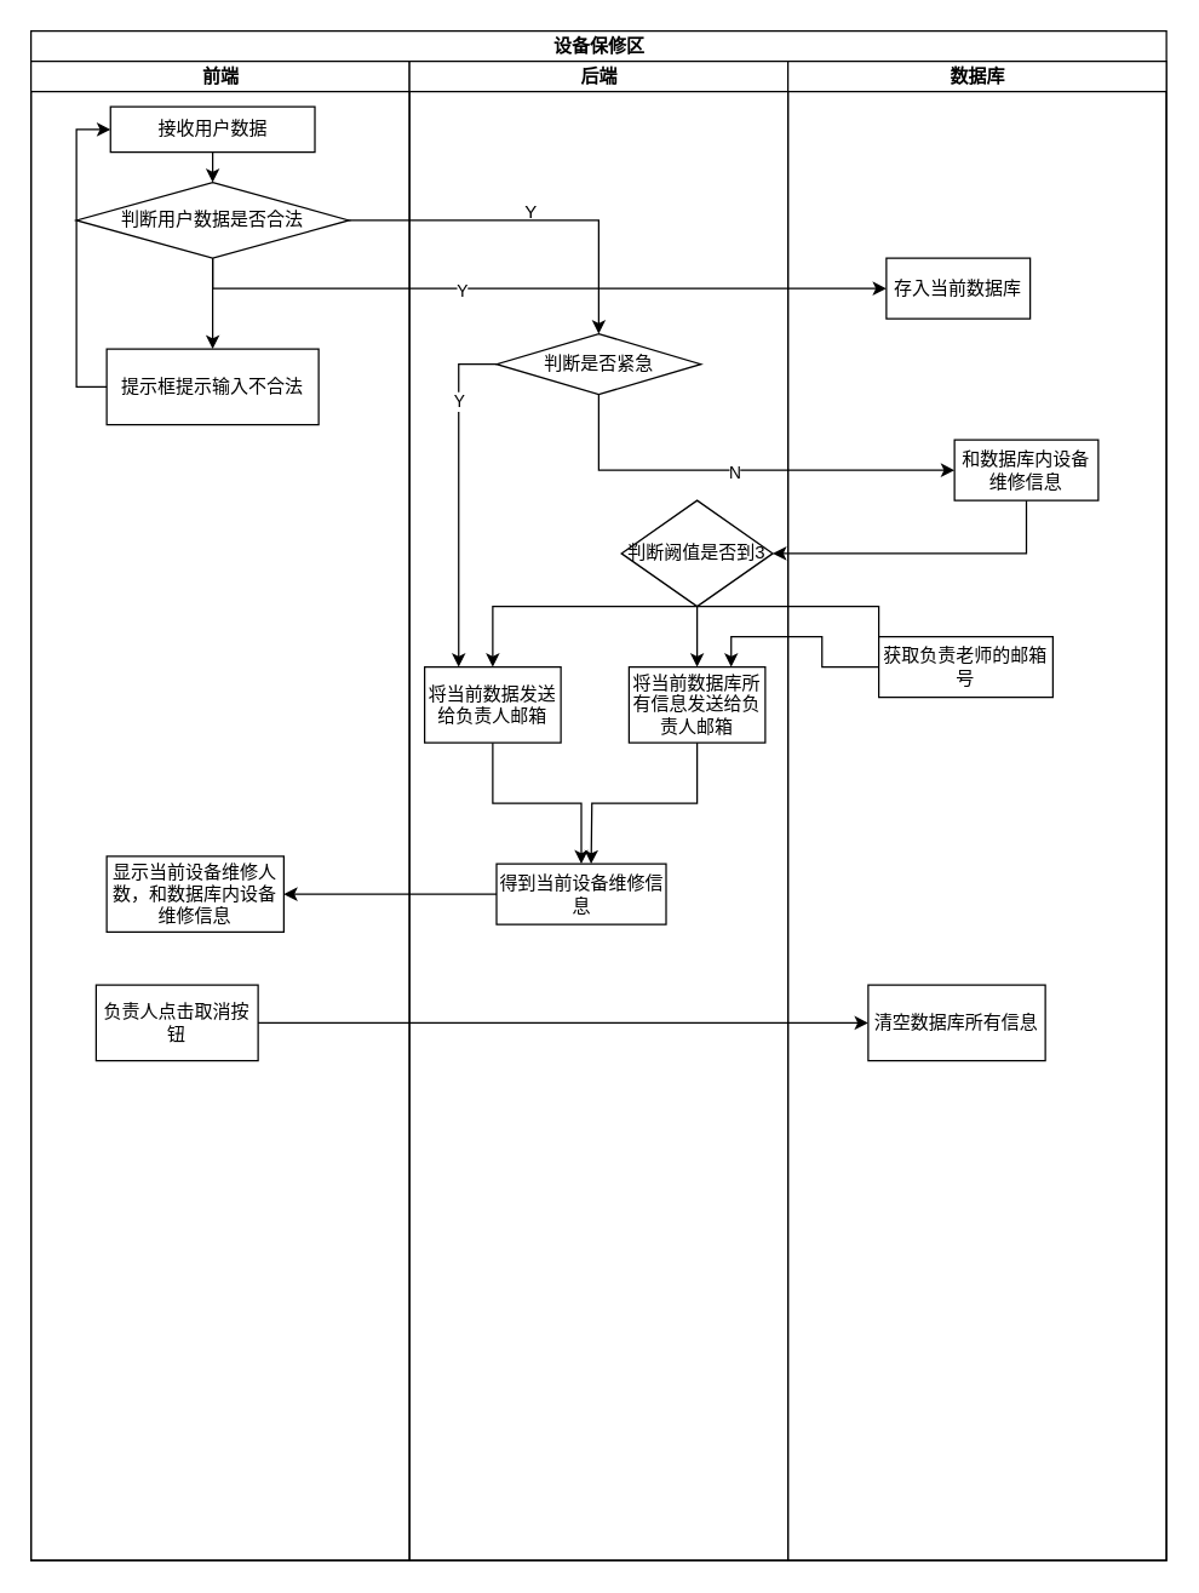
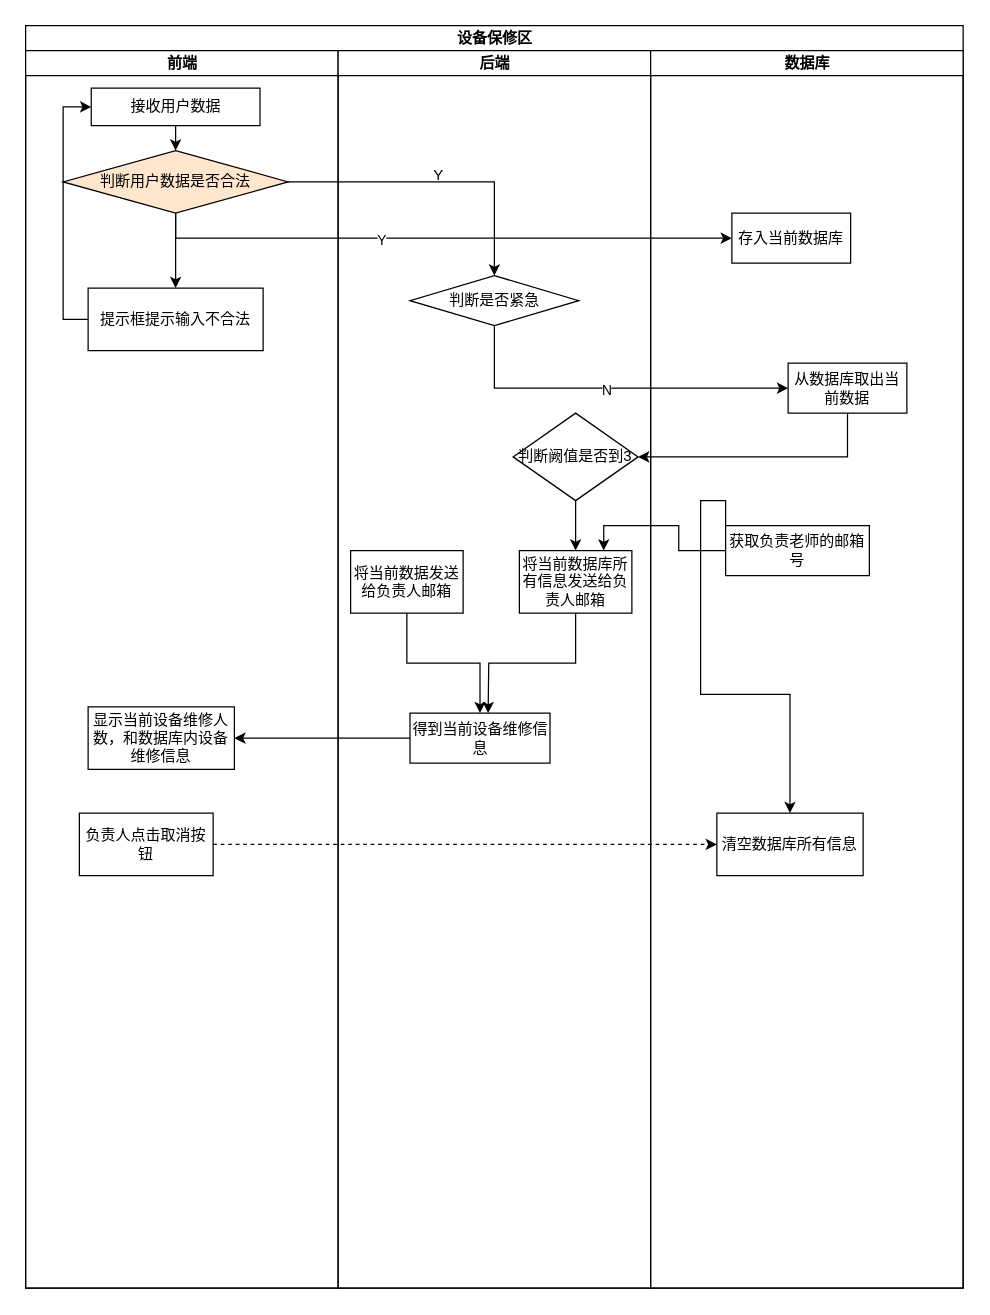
  <mxCell id="0" />
  <mxCell id="1" parent="0" />
  <mxCell id="2" value="设备保修区" style="swimlane;html=1;childLayout=stackLayout;startSize=20;rounded=0;shadow=0;comic=0;labelBackgroundColor=none;strokeWidth=1;fontFamily=Verdana;fontSize=12;align=center;" parent="1" vertex="1"><mxGeometry x="20" y="20" width="750" height="1010" as="geometry" /></mxCell>
  <mxCell id="3" value="前端" style="swimlane;html=1;startSize=20;" parent="2" vertex="1"><mxGeometry y="20" width="250" height="990" as="geometry" /></mxCell>
  <mxCell id="4" style="edgeStyle=orthogonalEdgeStyle;rounded=0;orthogonalLoop=1;jettySize=auto;html=1;exitX=0.5;exitY=1;exitDx=0;exitDy=0;entryX=0.5;entryY=0;entryDx=0;entryDy=0;" parent="3" source="5" target="7" edge="1"><mxGeometry relative="1" as="geometry" /></mxCell>
  <mxCell id="5" value="接收用户数据" style="rounded=0;whiteSpace=wrap;html=1;" parent="3" vertex="1"><mxGeometry x="52.5" y="30" width="135" height="30" as="geometry" /></mxCell>
  <mxCell id="6" style="edgeStyle=orthogonalEdgeStyle;rounded=0;orthogonalLoop=1;jettySize=auto;html=1;entryX=0.5;entryY=0;entryDx=0;entryDy=0;" parent="3" source="7" target="9" edge="1"><mxGeometry relative="1" as="geometry" /></mxCell>
- <mxCell id="7" value="判断用户数据是否合法" style="rhombus;whiteSpace=wrap;html=1;" parent="3" vertex="1"><mxGeometry x="30" y="80" width="180" height="50" as="geometry" /></mxCell>
+ <mxCell id="7" value="判断用户数据是否合法" style="rhombus;whiteSpace=wrap;html=1;fillColor=#ffe6cc;" parent="3" vertex="1"><mxGeometry x="30" y="80" width="180" height="50" as="geometry" /></mxCell>
  <mxCell id="8" style="edgeStyle=orthogonalEdgeStyle;rounded=0;orthogonalLoop=1;jettySize=auto;html=1;exitX=0;exitY=0.5;exitDx=0;exitDy=0;entryX=0;entryY=0.5;entryDx=0;entryDy=0;" parent="3" source="9" target="5" edge="1"><mxGeometry relative="1" as="geometry" /></mxCell>
  <mxCell id="9" value="提示框提示输入不合法" style="rounded=0;whiteSpace=wrap;html=1;" parent="3" vertex="1"><mxGeometry x="50" y="190" width="140" height="50" as="geometry" /></mxCell>
  <mxCell id="10" value="显示当前设备维修人数，和数据库内设备维修信息" style="rounded=0;whiteSpace=wrap;html=1;" parent="3" vertex="1"><mxGeometry x="50" y="525" width="117" height="50" as="geometry" /></mxCell>
  <mxCell id="11" value="负责人点击取消按钮" style="rounded=0;whiteSpace=wrap;html=1;" parent="3" vertex="1"><mxGeometry x="43" y="610" width="107" height="50" as="geometry" /></mxCell>
  <mxCell id="12" value="后端" style="swimlane;html=1;startSize=20;" parent="2" vertex="1"><mxGeometry x="250" y="20" width="250" height="990" as="geometry" /></mxCell>
- <mxCell id="13" style="edgeStyle=orthogonalEdgeStyle;rounded=0;orthogonalLoop=1;jettySize=auto;html=1;exitX=0;exitY=0.5;exitDx=0;exitDy=0;entryX=0.25;entryY=0;entryDx=0;entryDy=0;" parent="12" source="15" target="18" edge="1"><mxGeometry relative="1" as="geometry" /></mxCell>
- <mxCell id="14" value="Y" style="edgeLabel;html=1;align=center;verticalAlign=middle;resizable=0;points=[];" parent="13" vertex="1" connectable="0"><mxGeometry x="-0.568" relative="1" as="geometry"><mxPoint as="offset" /></mxGeometry></mxCell>
  <mxCell id="15" value="判断是否紧急" style="rhombus;whiteSpace=wrap;html=1;" parent="12" vertex="1"><mxGeometry x="57.5" y="180" width="135" height="40" as="geometry" /></mxCell>
  <mxCell id="16" value="将当前数据库所有信息发送给负责人邮箱" style="rounded=0;whiteSpace=wrap;html=1;" parent="12" vertex="1"><mxGeometry x="145" y="400" width="90" height="50" as="geometry" /></mxCell>
  <mxCell id="17" style="edgeStyle=orthogonalEdgeStyle;rounded=0;orthogonalLoop=1;jettySize=auto;html=1;entryX=0.5;entryY=0;entryDx=0;entryDy=0;" parent="12" source="18" target="19" edge="1"><mxGeometry relative="1" as="geometry" /></mxCell>
  <mxCell id="18" value="将当前数据发送给负责人邮箱" style="rounded=0;whiteSpace=wrap;html=1;" parent="12" vertex="1"><mxGeometry x="10" y="400" width="90" height="50" as="geometry" /></mxCell>
  <mxCell id="19" value="得到当前设备维修信息" style="rounded=0;whiteSpace=wrap;html=1;" parent="12" vertex="1"><mxGeometry x="57.5" y="530" width="112" height="40" as="geometry" /></mxCell>
  <mxCell id="20" style="edgeStyle=orthogonalEdgeStyle;rounded=0;orthogonalLoop=1;jettySize=auto;html=1;exitX=0.5;exitY=1;exitDx=0;exitDy=0;entryX=0.5;entryY=0;entryDx=0;entryDy=0;" parent="12" source="21" target="16" edge="1"><mxGeometry relative="1" as="geometry" /></mxCell>
  <mxCell id="21" value="判断阙值是否到3" style="rhombus;whiteSpace=wrap;html=1;" parent="12" vertex="1"><mxGeometry x="140" y="290" width="100" height="70" as="geometry" /></mxCell>
  <mxCell id="22" style="edgeStyle=orthogonalEdgeStyle;rounded=0;orthogonalLoop=1;jettySize=auto;html=1;exitX=0.5;exitY=1;exitDx=0;exitDy=0;entryX=0;entryY=0.5;entryDx=0;entryDy=0;" parent="2" source="7" target="32" edge="1"><mxGeometry relative="1" as="geometry"><Array as="points"><mxPoint x="120" y="170" /></Array></mxGeometry></mxCell>
  <mxCell id="23" value="Y" style="edgeLabel;html=1;align=center;verticalAlign=middle;resizable=0;points=[];" parent="22" vertex="1" connectable="0"><mxGeometry x="-0.207" y="-1" relative="1" as="geometry"><mxPoint as="offset" /></mxGeometry></mxCell>
  <mxCell id="24" style="edgeStyle=orthogonalEdgeStyle;rounded=0;orthogonalLoop=1;jettySize=auto;html=1;exitX=0;exitY=0.5;exitDx=0;exitDy=0;entryX=1;entryY=0.5;entryDx=0;entryDy=0;" parent="2" source="19" target="10" edge="1"><mxGeometry relative="1" as="geometry" /></mxCell>
  <mxCell id="25" style="edgeStyle=orthogonalEdgeStyle;rounded=0;orthogonalLoop=1;jettySize=auto;html=1;" parent="2" source="7" target="15" edge="1"><mxGeometry relative="1" as="geometry" /></mxCell>
  <mxCell id="26" style="edgeStyle=orthogonalEdgeStyle;rounded=0;orthogonalLoop=1;jettySize=auto;html=1;exitX=0.5;exitY=1;exitDx=0;exitDy=0;entryX=0;entryY=0.5;entryDx=0;entryDy=0;" parent="2" source="15" target="31" edge="1"><mxGeometry relative="1" as="geometry" /></mxCell>
  <mxCell id="27" value="N" style="edgeLabel;html=1;align=center;verticalAlign=middle;resizable=0;points=[];" parent="26" vertex="1" connectable="0"><mxGeometry x="-0.026" y="-1" relative="1" as="geometry"><mxPoint as="offset" /></mxGeometry></mxCell>
  <mxCell id="28" style="edgeStyle=orthogonalEdgeStyle;rounded=0;orthogonalLoop=1;jettySize=auto;html=1;exitX=0.5;exitY=1;exitDx=0;exitDy=0;entryX=1;entryY=0.5;entryDx=0;entryDy=0;" parent="2" source="31" target="21" edge="1"><mxGeometry relative="1" as="geometry" /></mxCell>
- <mxCell id="29" style="edgeStyle=orthogonalEdgeStyle;rounded=0;orthogonalLoop=1;jettySize=auto;html=1;exitX=1;exitY=0.5;exitDx=0;exitDy=0;entryX=0;entryY=0.5;entryDx=0;entryDy=0;" parent="2" source="11" target="33" edge="1"><mxGeometry relative="1" as="geometry" /></mxCell>
+ <mxCell id="29" style="edgeStyle=orthogonalEdgeStyle;rounded=0;orthogonalLoop=1;jettySize=auto;html=1;exitX=1;exitY=0.5;exitDx=0;exitDy=0;entryX=0;entryY=0.5;entryDx=0;entryDy=0;dashed=1;" parent="2" source="11" target="33" edge="1"><mxGeometry relative="1" as="geometry" /></mxCell>
  <mxCell id="30" value="数据库" style="swimlane;html=1;startSize=20;" parent="2" vertex="1"><mxGeometry x="500" y="20" width="250" height="990" as="geometry" /></mxCell>
- <mxCell id="31" value="和数据库内设备维修信息" style="rounded=0;whiteSpace=wrap;html=1;" parent="30" vertex="1"><mxGeometry x="110" y="250" width="95" height="40" as="geometry" /></mxCell>
+ <mxCell id="31" value="从数据库取出当前数据" style="rounded=0;whiteSpace=wrap;html=1;" parent="30" vertex="1"><mxGeometry x="110" y="250" width="95" height="40" as="geometry" /></mxCell>
  <mxCell id="32" value="存入当前数据库" style="rounded=0;whiteSpace=wrap;html=1;" parent="30" vertex="1"><mxGeometry x="65" y="130" width="95" height="40" as="geometry" /></mxCell>
  <mxCell id="33" value="清空数据库所有信息" style="rounded=0;whiteSpace=wrap;html=1;" parent="30" vertex="1"><mxGeometry x="53" y="610" width="117" height="50" as="geometry" /></mxCell>
  <mxCell id="34" value="获取负责老师的邮箱号" style="rounded=0;whiteSpace=wrap;html=1;" parent="30" vertex="1"><mxGeometry x="60" y="380" width="115" height="40" as="geometry" /></mxCell>
- <mxCell id="35" style="edgeStyle=orthogonalEdgeStyle;rounded=0;orthogonalLoop=1;jettySize=auto;html=1;exitX=0;exitY=0;exitDx=0;exitDy=0;entryX=0.5;entryY=0;entryDx=0;entryDy=0;" parent="2" source="34" target="18" edge="1"><mxGeometry relative="1" as="geometry" /></mxCell>
+ <mxCell id="35" style="edgeStyle=orthogonalEdgeStyle;rounded=0;orthogonalLoop=1;jettySize=auto;html=1;exitX=0;exitY=0;exitDx=0;exitDy=0;" parent="2" source="34" target="33" edge="1"><mxGeometry relative="1" as="geometry" /></mxCell>
  <mxCell id="36" style="edgeStyle=orthogonalEdgeStyle;rounded=0;orthogonalLoop=1;jettySize=auto;html=1;exitX=0;exitY=0.5;exitDx=0;exitDy=0;entryX=0.75;entryY=0;entryDx=0;entryDy=0;" parent="2" source="34" target="16" edge="1"><mxGeometry relative="1" as="geometry" /></mxCell>
  <mxCell id="37" style="edgeStyle=orthogonalEdgeStyle;rounded=0;orthogonalLoop=1;jettySize=auto;html=1;exitX=0.5;exitY=1;exitDx=0;exitDy=0;" parent="1" source="16" edge="1"><mxGeometry relative="1" as="geometry"><mxPoint x="390" y="570" as="targetPoint" /></mxGeometry></mxCell>
  <mxCell id="38" value="Y" style="text;html=1;align=center;verticalAlign=middle;resizable=0;points=[];autosize=1;strokeColor=none;fillColor=none;" parent="1" vertex="1"><mxGeometry x="340" y="130" width="20" height="20" as="geometry" /></mxCell>
